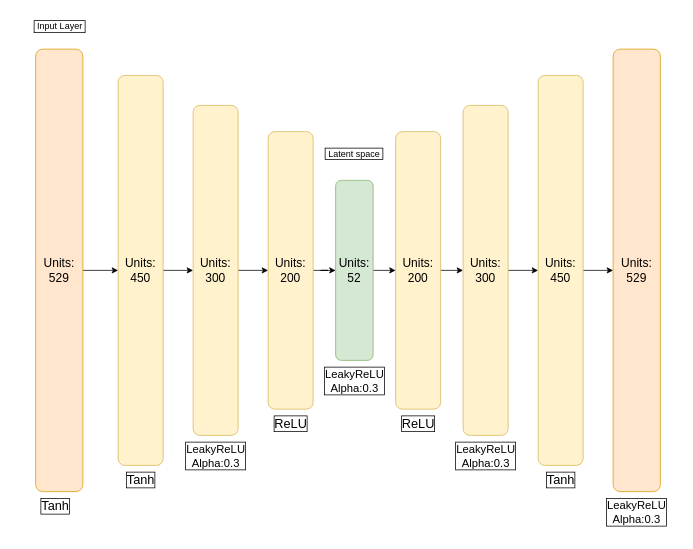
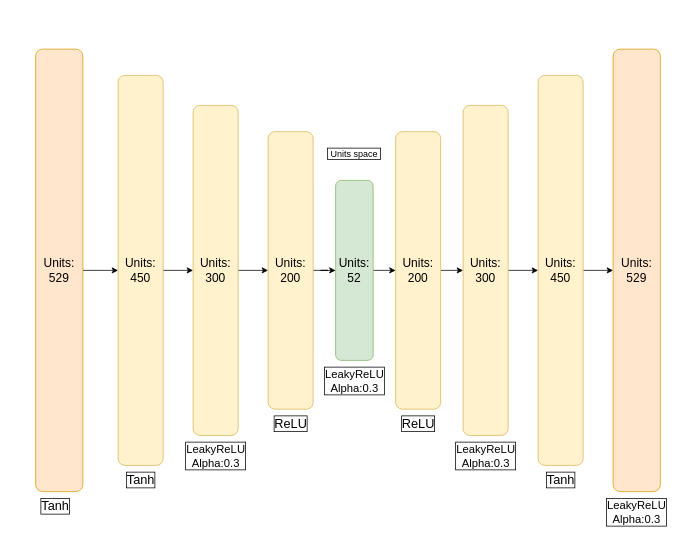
  <mxCell id="0" />
  <mxCell id="1" parent="0" />
  <mxCell id="2" value="" style="edgeStyle=orthogonalEdgeStyle;rounded=0;orthogonalLoop=1;jettySize=auto;html=1;" edge="1" parent="1" source="3" target="5"><mxGeometry relative="1" as="geometry" /></mxCell>
  <mxCell id="3" value="&lt;font style=&quot;font-size: 16px;&quot;&gt;Units: 529&lt;/font&gt;" style="rounded=1;whiteSpace=wrap;html=1;direction=south;fillColor=#ffe6cc;strokeColor=#d79b00;" vertex="1" parent="1"><mxGeometry x="47" y="65" width="63" height="590" as="geometry" /></mxCell>
  <mxCell id="4" value="" style="edgeStyle=orthogonalEdgeStyle;rounded=0;orthogonalLoop=1;jettySize=auto;html=1;" edge="1" parent="1" source="5" target="7"><mxGeometry relative="1" as="geometry" /></mxCell>
  <mxCell id="5" value="&lt;font style=&quot;font-size: 16px;&quot;&gt;Units: 450&lt;/font&gt;" style="rounded=1;whiteSpace=wrap;html=1;direction=south;fillColor=#fff2cc;strokeColor=#d6b656;" vertex="1" parent="1"><mxGeometry x="157" y="100" width="60" height="520" as="geometry" /></mxCell>
  <mxCell id="6" value="" style="edgeStyle=orthogonalEdgeStyle;rounded=0;orthogonalLoop=1;jettySize=auto;html=1;" edge="1" parent="1" source="7" target="9"><mxGeometry relative="1" as="geometry" /></mxCell>
  <mxCell id="7" value="&lt;font style=&quot;font-size: 16px;&quot;&gt;Units: 300&lt;/font&gt;" style="rounded=1;whiteSpace=wrap;html=1;direction=south;fillColor=#fff2cc;strokeColor=#d6b656;" vertex="1" parent="1"><mxGeometry x="257" y="140" width="60" height="440" as="geometry" /></mxCell>
  <mxCell id="8" value="" style="edgeStyle=orthogonalEdgeStyle;rounded=0;orthogonalLoop=1;jettySize=auto;html=1;" edge="1" parent="1" source="9" target="11"><mxGeometry relative="1" as="geometry" /></mxCell>
  <mxCell id="9" value="&lt;font style=&quot;font-size: 16px;&quot;&gt;Units: 200&lt;/font&gt;" style="rounded=1;whiteSpace=wrap;html=1;direction=south;fillColor=#fff2cc;strokeColor=#d6b656;" vertex="1" parent="1"><mxGeometry x="357" y="175" width="60" height="370" as="geometry" /></mxCell>
  <mxCell id="10" style="edgeStyle=orthogonalEdgeStyle;rounded=0;orthogonalLoop=1;jettySize=auto;html=1;exitX=0.5;exitY=0;exitDx=0;exitDy=0;entryX=0.5;entryY=1;entryDx=0;entryDy=0;" edge="1" parent="1" source="11" target="13"><mxGeometry relative="1" as="geometry" /></mxCell>
  <mxCell id="11" value="&lt;font style=&quot;font-size: 16px;&quot;&gt;Units: 52&lt;/font&gt;" style="rounded=1;whiteSpace=wrap;html=1;direction=south;fillColor=#d5e8d4;strokeColor=#82b366;" vertex="1" parent="1"><mxGeometry x="447" y="240" width="50" height="240" as="geometry" /></mxCell>
  <mxCell id="12" style="edgeStyle=orthogonalEdgeStyle;rounded=0;orthogonalLoop=1;jettySize=auto;html=1;exitX=0.5;exitY=0;exitDx=0;exitDy=0;entryX=0.5;entryY=1;entryDx=0;entryDy=0;" edge="1" parent="1" source="13" target="15"><mxGeometry relative="1" as="geometry" /></mxCell>
  <mxCell id="13" value="&lt;font style=&quot;font-size: 16px;&quot;&gt;Units: 200&lt;/font&gt;" style="rounded=1;whiteSpace=wrap;html=1;direction=south;fillColor=#fff2cc;strokeColor=#d6b656;" vertex="1" parent="1"><mxGeometry x="527" y="175" width="60" height="370" as="geometry" /></mxCell>
  <mxCell id="14" style="edgeStyle=orthogonalEdgeStyle;rounded=0;orthogonalLoop=1;jettySize=auto;html=1;exitX=0.5;exitY=0;exitDx=0;exitDy=0;" edge="1" parent="1" source="15" target="17"><mxGeometry relative="1" as="geometry" /></mxCell>
  <mxCell id="15" value="&lt;font style=&quot;font-size: 16px;&quot;&gt;Units: 300&lt;/font&gt;" style="rounded=1;whiteSpace=wrap;html=1;direction=south;fillColor=#fff2cc;strokeColor=#d6b656;" vertex="1" parent="1"><mxGeometry x="617" y="140" width="60" height="440" as="geometry" /></mxCell>
  <mxCell id="16" style="edgeStyle=orthogonalEdgeStyle;rounded=0;orthogonalLoop=1;jettySize=auto;html=1;exitX=0.5;exitY=0;exitDx=0;exitDy=0;entryX=0.5;entryY=1;entryDx=0;entryDy=0;" edge="1" parent="1" source="17" target="18"><mxGeometry relative="1" as="geometry" /></mxCell>
  <mxCell id="17" value="&lt;font style=&quot;font-size: 16px;&quot;&gt;Units: 450&lt;/font&gt;" style="rounded=1;whiteSpace=wrap;html=1;direction=south;fillColor=#fff2cc;strokeColor=#d6b656;" vertex="1" parent="1"><mxGeometry x="717" y="100" width="60" height="520" as="geometry" /></mxCell>
  <mxCell id="18" value="&lt;font style=&quot;font-size: 16px;&quot;&gt;Units: 529&lt;/font&gt;" style="rounded=1;whiteSpace=wrap;html=1;direction=south;labelBorderColor=none;fillColor=#ffe6cc;strokeColor=#d79b00;" vertex="1" parent="1"><mxGeometry x="817" y="65" width="63" height="590" as="geometry" /></mxCell>
- <mxCell id="19" value="&amp;nbsp;Input Layer&amp;nbsp;" style="text;html=1;align=center;verticalAlign=middle;resizable=0;points=[];autosize=1;strokeColor=none;fillColor=none;labelBorderColor=default;" vertex="1" parent="1"><mxGeometry x="33.5" y="20" width="90" height="30" as="geometry" /></mxCell>
- <mxCell id="20" value="&lt;div style=&quot;&quot;&gt;&lt;span style=&quot;background-color: initial;&quot;&gt;&amp;nbsp;Latent space&amp;nbsp;&lt;/span&gt;&lt;/div&gt;" style="text;whiteSpace=wrap;html=1;fontColor=#000000;align=center;labelBorderColor=default;" vertex="1" parent="1"><mxGeometry x="427" y="190" width="90" height="40" as="geometry" /></mxCell>
+ <mxCell id="20" value="&lt;div style=&quot;&quot;&gt;&lt;span style=&quot;background-color: initial;&quot;&gt;&amp;nbsp;Units space&amp;nbsp;&lt;/span&gt;&lt;/div&gt;" style="text;whiteSpace=wrap;html=1;fontColor=#000000;align=center;labelBorderColor=default;" vertex="1" parent="1"><mxGeometry x="427" y="190" width="90" height="40" as="geometry" /></mxCell>
  <mxCell id="21" value="&lt;div style=&quot;font-size: 17px;&quot;&gt;&lt;span style=&quot;background-color: initial; font-size: 17px;&quot;&gt;Tanh&lt;/span&gt;&lt;/div&gt;" style="text;whiteSpace=wrap;html=1;fontColor=#000000;align=center;labelBorderColor=default;spacing=4;fontSize=17;" vertex="1" parent="1"><mxGeometry x="20" y="655" width="107" height="55" as="geometry" /></mxCell>
  <mxCell id="22" value="&lt;div style=&quot;font-size: 17px;&quot;&gt;&lt;span style=&quot;background-color: initial; font-size: 17px;&quot;&gt;Tanh&lt;/span&gt;&lt;/div&gt;" style="text;whiteSpace=wrap;html=1;fontColor=#000000;align=center;labelBorderColor=default;spacing=4;fontSize=17;" vertex="1" parent="1"><mxGeometry x="133.5" y="620" width="107" height="55" as="geometry" /></mxCell>
  <mxCell id="23" value="&lt;div style=&quot;font-size: 15px;&quot;&gt;LeakyReLU&lt;/div&gt;&lt;div style=&quot;font-size: 15px;&quot;&gt;Alpha:0.3&lt;/div&gt;" style="text;whiteSpace=wrap;html=1;fontColor=#000000;align=center;labelBorderColor=default;spacing=4;fontSize=15;" vertex="1" parent="1"><mxGeometry x="233.5" y="580" width="107" height="55" as="geometry" /></mxCell>
  <mxCell id="24" value="&lt;div style=&quot;font-size: 17px;&quot;&gt;&lt;span style=&quot;background-color: initial; font-size: 17px;&quot;&gt;ReLU&lt;/span&gt;&lt;/div&gt;" style="text;whiteSpace=wrap;html=1;fontColor=#000000;align=center;labelBorderColor=default;spacing=4;fontSize=17;" vertex="1" parent="1"><mxGeometry x="333.5" y="545" width="107" height="55" as="geometry" /></mxCell>
  <mxCell id="25" value="&lt;div style=&quot;font-size: 15px;&quot;&gt;LeakyReLU&lt;/div&gt;&lt;div style=&quot;font-size: 15px;&quot;&gt;Alpha:0.3&lt;/div&gt;" style="text;whiteSpace=wrap;html=1;fontColor=#000000;align=center;labelBorderColor=default;spacing=4;fontSize=15;" vertex="1" parent="1"><mxGeometry x="418.5" y="480" width="107" height="55" as="geometry" /></mxCell>
  <mxCell id="26" value="&lt;div style=&quot;font-size: 17px;&quot;&gt;&lt;span style=&quot;background-color: initial; font-size: 17px;&quot;&gt;ReLU&lt;/span&gt;&lt;/div&gt;" style="text;whiteSpace=wrap;html=1;fontColor=#000000;align=center;labelBorderColor=default;spacing=4;fontSize=17;" vertex="1" parent="1"><mxGeometry x="503.5" y="545" width="107" height="55" as="geometry" /></mxCell>
  <mxCell id="27" value="&lt;div style=&quot;font-size: 15px;&quot;&gt;LeakyReLU&lt;/div&gt;&lt;div style=&quot;font-size: 15px;&quot;&gt;Alpha:0.3&lt;/div&gt;" style="text;whiteSpace=wrap;html=1;fontColor=#000000;align=center;labelBorderColor=default;spacing=4;fontSize=15;" vertex="1" parent="1"><mxGeometry x="593.5" y="580" width="107" height="55" as="geometry" /></mxCell>
  <mxCell id="28" value="&lt;div style=&quot;font-size: 17px;&quot;&gt;&lt;span style=&quot;background-color: initial; font-size: 17px;&quot;&gt;Tanh&lt;/span&gt;&lt;/div&gt;" style="text;whiteSpace=wrap;html=1;fontColor=#000000;align=center;labelBorderColor=default;spacing=4;fontSize=17;" vertex="1" parent="1"><mxGeometry x="693.5" y="620" width="107" height="55" as="geometry" /></mxCell>
  <mxCell id="29" value="&lt;div style=&quot;font-size: 15px;&quot;&gt;LeakyReLU&lt;/div&gt;&lt;div style=&quot;font-size: 15px;&quot;&gt;Alpha:0.3&lt;/div&gt;" style="text;whiteSpace=wrap;html=1;fontColor=#000000;align=center;labelBorderColor=default;spacing=4;fontSize=15;" vertex="1" parent="1"><mxGeometry x="795" y="655" width="107" height="55" as="geometry" /></mxCell>
